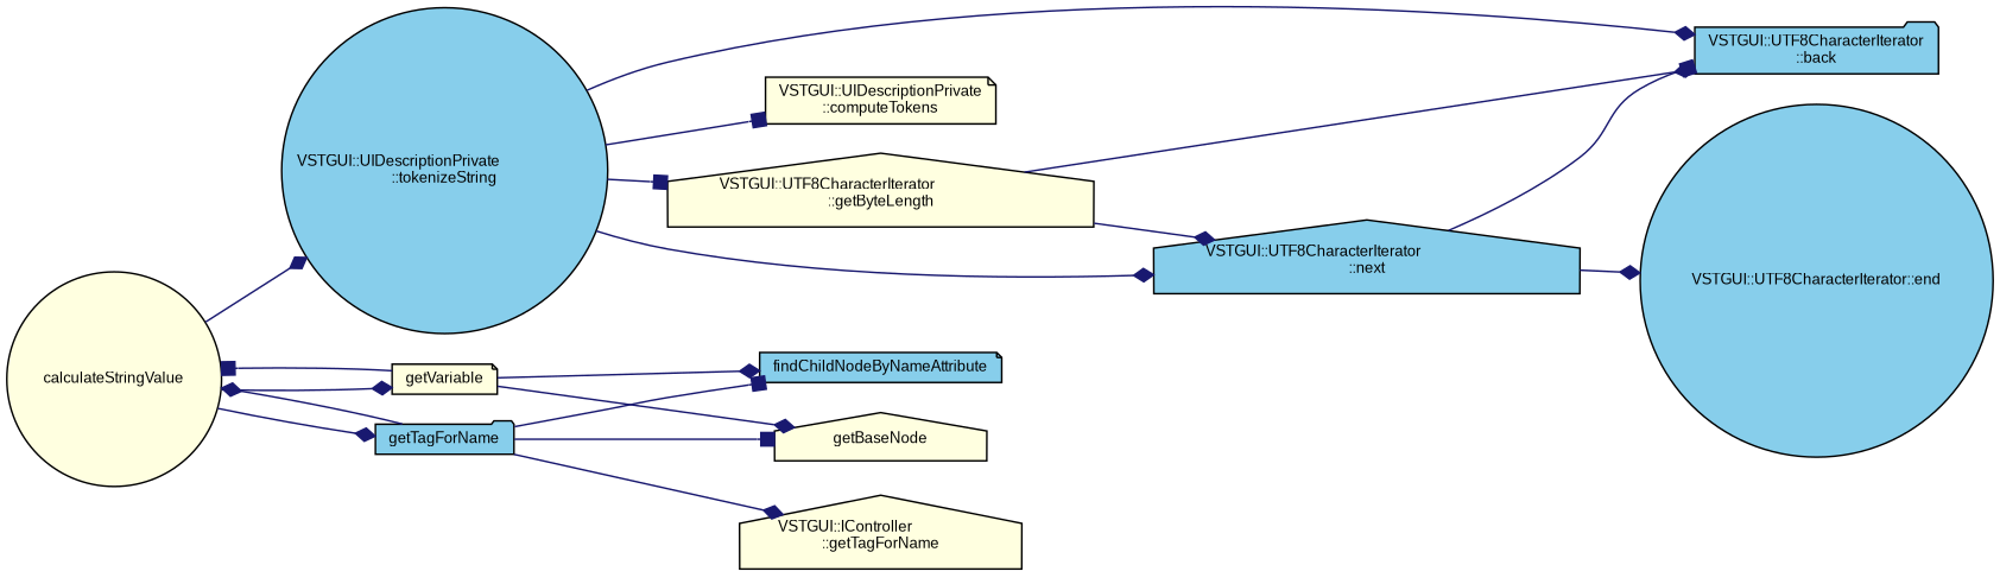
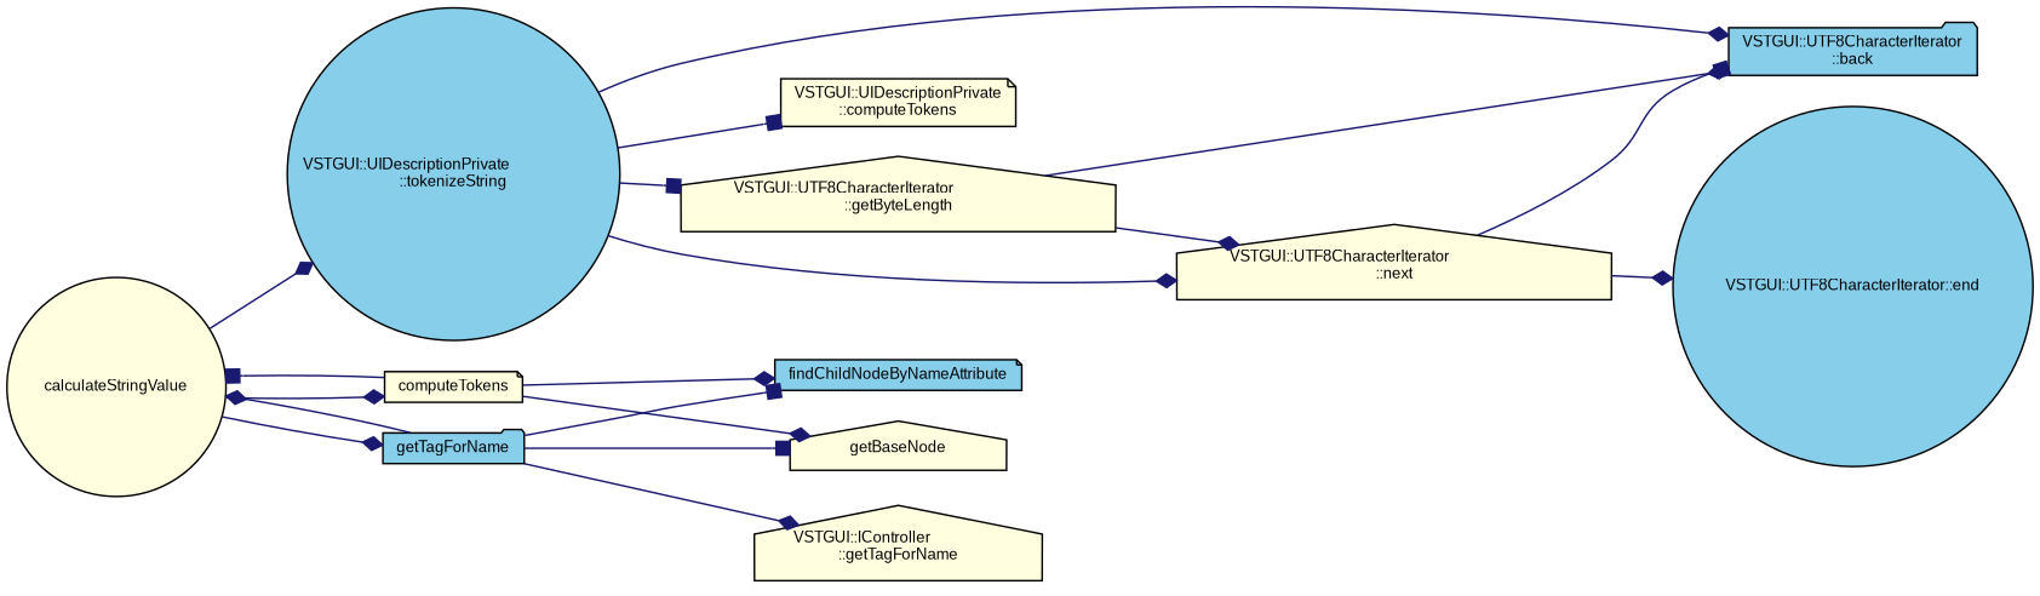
  digraph {
    rankdir=LR
    node [color=black fillcolor=lightyellow fontname=Arial fontsize=9 shape=house style=filled]
    edge [arrowhead=diamond color=midnightblue fontname=Arial fontsize=9 labelfontname=Arial labelfontsize=9 style=solid]
    n1 [fontcolor=black height=0.2 label=calculateStringValue shape=circle width=0.4]
    n2 [fillcolor=skyblue height=0.2 label="VSTGUI::UIDescriptionPrivate\l::tokenizeString" shape=circle width=0.4]
    n3 [fillcolor=skyblue height=0.2 label=getTagForName shape=folder width=0.4]
-   n4 [height=0.2 label=getVariable shape=note width=0.4]
+   n4 [height=0.2 label=computeTokens shape=note width=0.4]
    n5 [height=0.2 label="VSTGUI::UIDescriptionPrivate\l::computeTokens" shape=note width=0.4]
    n6 [height=0.2 label="VSTGUI::UTF8CharacterIterator\l::getByteLength" width=0.4]
    n7 [fillcolor=skyblue height=0.2 label="VSTGUI::UTF8CharacterIterator\l::back" shape=folder width=0.4]
-   n8 [fillcolor=skyblue height=0.2 label="VSTGUI::UTF8CharacterIterator\l::next" width=0.4]
+   n8 [height=0.2 label="VSTGUI::UTF8CharacterIterator\l::next" width=0.4]
    n9 [fillcolor=skyblue height=0.2 label=findChildNodeByNameAttribute shape=note width=0.4]
    n10 [height=0.2 label=getBaseNode width=0.4]
    n11 [height=0.2 label="VSTGUI::IController\l::getTagForName" width=0.4]
    n12 [fillcolor=skyblue height=0.2 label="VSTGUI::UTF8CharacterIterator::end" shape=circle width=0.4]
    n1 -> n2
    n1 -> n3
    n1 -> n4
    n2 -> n5 [arrowhead=box]
    n2 -> n6 [arrowhead=box]
    n2 -> n7
    n2 -> n8
    n3 -> n1
    n3 -> n9 [arrowhead=box]
    n3 -> n10 [arrowhead=box]
    n3 -> n11
    n4 -> n1 [arrowhead=box]
    n4 -> n9
    n4 -> n10
    n6 -> n7
    n6 -> n8
    n8 -> n7 [arrowhead=box]
    n8 -> n12
  }
